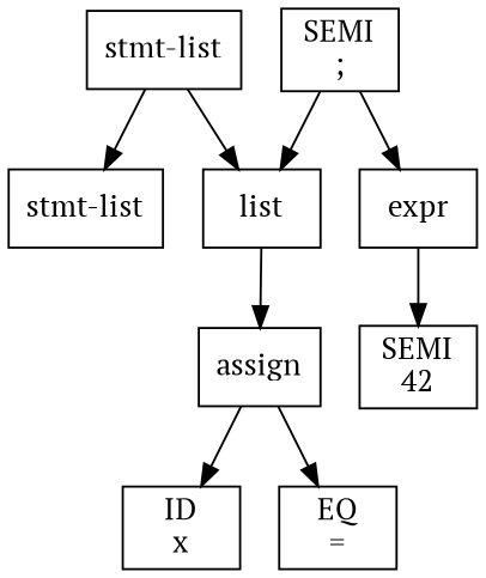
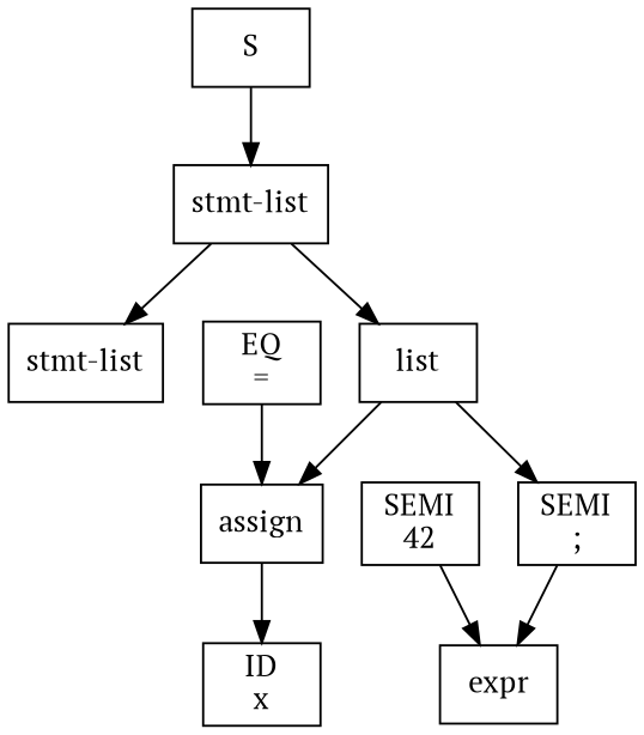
  digraph {
    fontname="PT Serif"
    node [fontname="PT Serif" shape=rectangle]
    edge [fontname="PT Serif"]
+   n1 [label=S]
    n2 [label="stmt-list"]
    n3 [label=list]
    n4 [label="stmt-list"]
    n5 [label=assign]
    n6 [label="SEMI\n;"]
    n7 [label="ID\nx"]
    n8 [label="EQ\n="]
    n9 [label=expr]
    n10 [label="SEMI\n42"]
+   n1 -> n2
    n2 -> n3
    n2 -> n4
    n3 -> n5
-   n6 -> n3
+   n3 -> n6
    n5 -> n7
-   n5 -> n8
+   n8 -> n5
    n6 -> n9
-   n9 -> n10
+   n10 -> n9
  }
